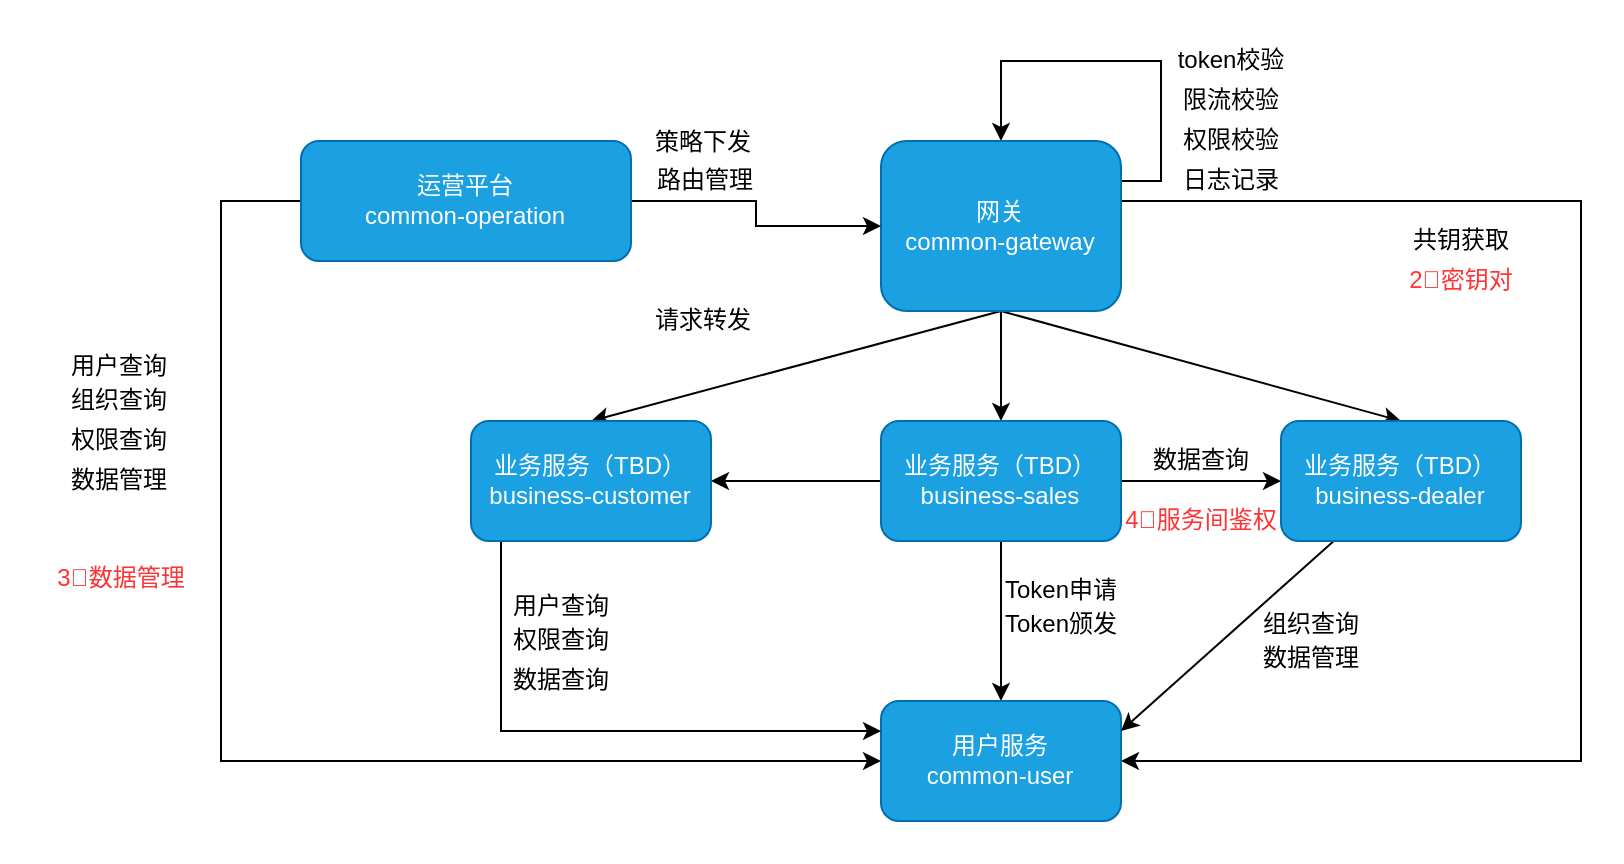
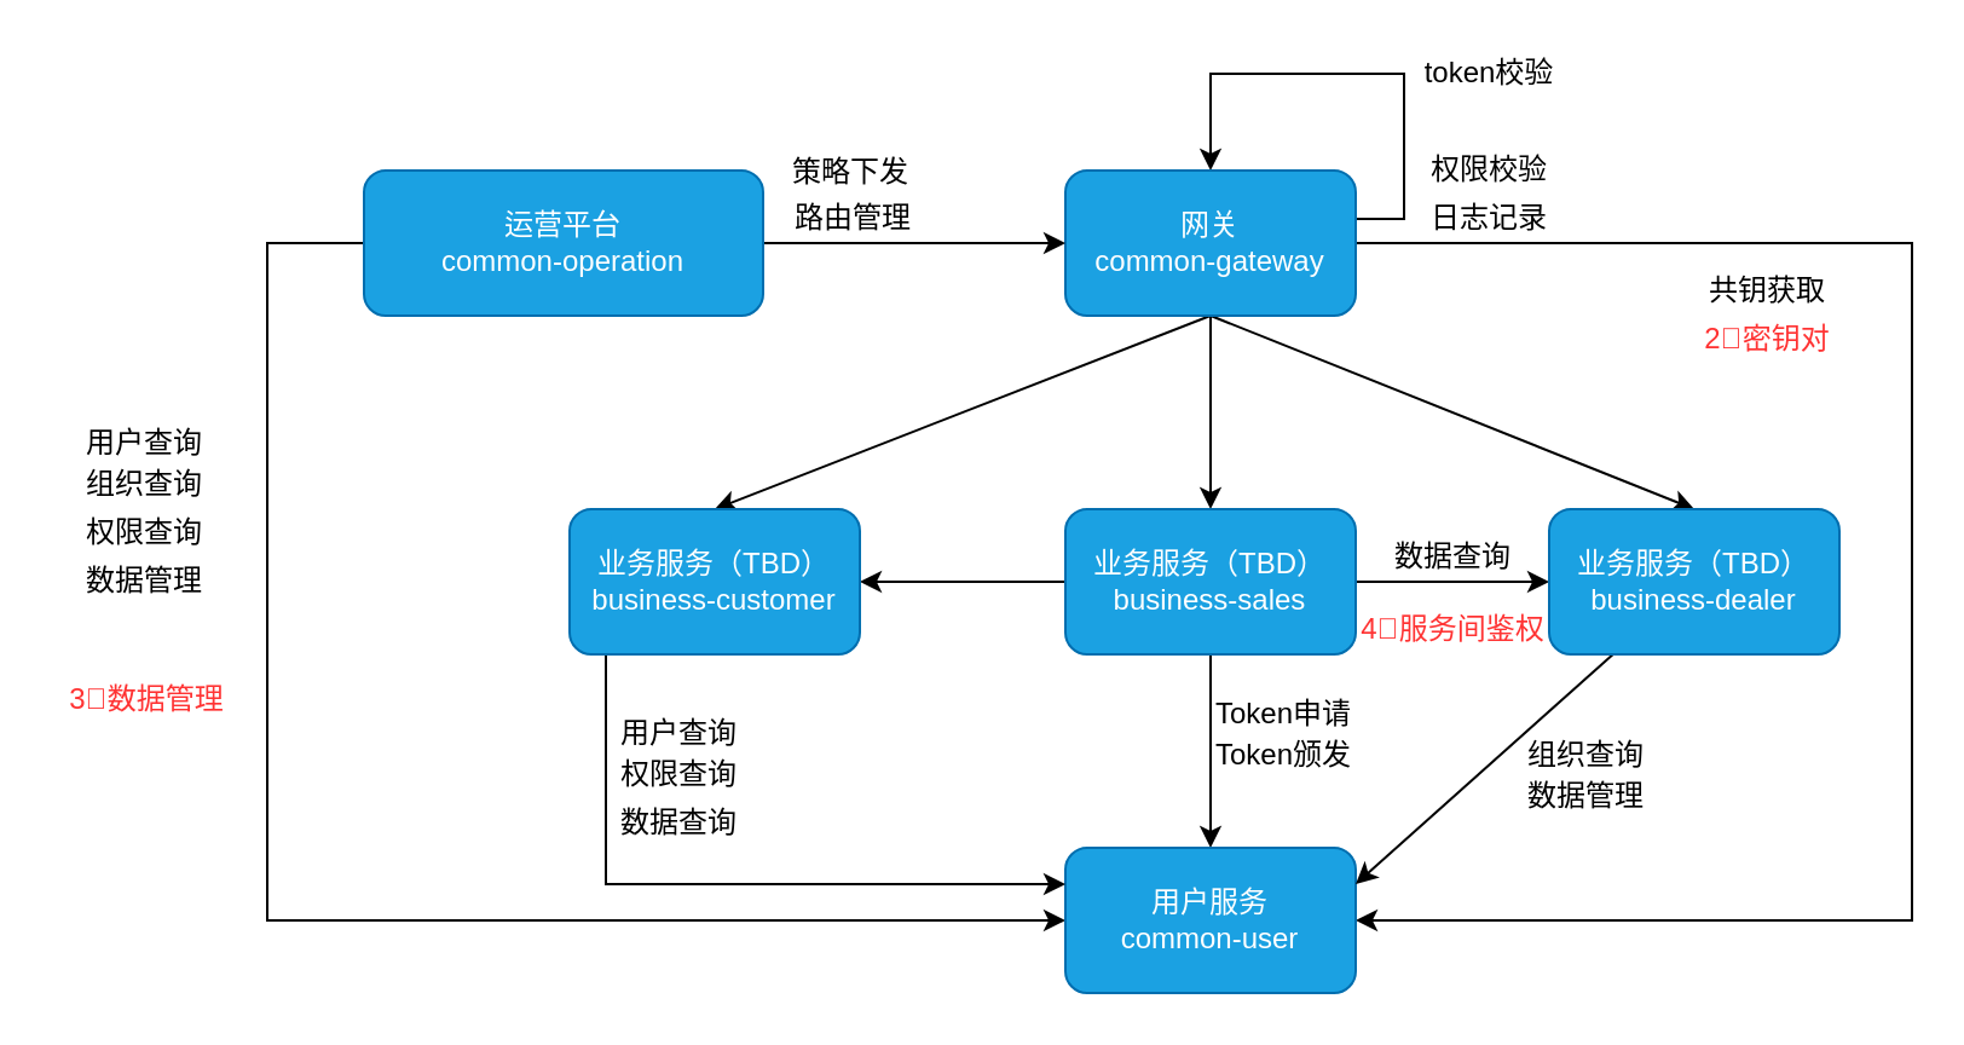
  <mxCell id="0" />
  <mxCell id="1" parent="0" />
  <mxCell id="2" style="edgeStyle=orthogonalEdgeStyle;rounded=0;orthogonalLoop=1;jettySize=auto;html=1;exitX=1;exitY=0.5;exitDx=0;exitDy=0;" edge="1" parent="1" source="7" target="7"><mxGeometry relative="1" as="geometry"><mxPoint x="500" y="-10" as="targetPoint" /><Array as="points"><mxPoint x="560" y="90" /><mxPoint x="580" y="90" /><mxPoint x="580" y="30" /><mxPoint x="500" y="30" /></Array></mxGeometry></mxCell>
  <mxCell id="3" style="rounded=0;orthogonalLoop=1;jettySize=auto;html=1;exitX=0.5;exitY=1;exitDx=0;exitDy=0;entryX=0.5;entryY=0;entryDx=0;entryDy=0;" edge="1" parent="1" source="7" target="17"><mxGeometry relative="1" as="geometry" /></mxCell>
  <mxCell id="4" style="edgeStyle=none;rounded=0;orthogonalLoop=1;jettySize=auto;html=1;entryX=0.5;entryY=0;entryDx=0;entryDy=0;" edge="1" parent="1" source="7" target="14"><mxGeometry relative="1" as="geometry" /></mxCell>
  <mxCell id="5" style="edgeStyle=none;rounded=0;orthogonalLoop=1;jettySize=auto;html=1;exitX=0.5;exitY=1;exitDx=0;exitDy=0;entryX=0.5;entryY=0;entryDx=0;entryDy=0;" edge="1" parent="1" source="7" target="19"><mxGeometry relative="1" as="geometry" /></mxCell>
  <mxCell id="6" style="edgeStyle=orthogonalEdgeStyle;rounded=0;orthogonalLoop=1;jettySize=auto;html=1;entryX=1;entryY=0.5;entryDx=0;entryDy=0;" edge="1" parent="1" source="7" target="15"><mxGeometry relative="1" as="geometry"><mxPoint x="790" y="390" as="targetPoint" /><Array as="points"><mxPoint x="790" y="100" /><mxPoint x="790" y="380" /></Array></mxGeometry></mxCell>
- <mxCell id="7" value="网关&lt;br&gt;common-gateway" style="rounded=1;whiteSpace=wrap;html=1;fillColor=#1ba1e2;strokeColor=#006EAF;fontColor=#ffffff;" vertex="1" parent="1"><mxGeometry x="440" y="70" width="120" height="85" as="geometry" /></mxCell>
+ <mxCell id="7" value="网关&lt;br&gt;common-gateway" style="rounded=1;whiteSpace=wrap;html=1;fillColor=#1ba1e2;strokeColor=#006EAF;fontColor=#ffffff;" vertex="1" parent="1"><mxGeometry x="440" y="70" width="120" height="60" as="geometry" /></mxCell>
  <mxCell id="8" style="edgeStyle=orthogonalEdgeStyle;rounded=0;orthogonalLoop=1;jettySize=auto;html=1;entryX=0;entryY=0.5;entryDx=0;entryDy=0;" edge="1" parent="1" source="10" target="7"><mxGeometry relative="1" as="geometry" /></mxCell>
  <mxCell id="9" style="edgeStyle=orthogonalEdgeStyle;rounded=0;orthogonalLoop=1;jettySize=auto;html=1;entryX=0;entryY=0.5;entryDx=0;entryDy=0;" edge="1" parent="1" source="10" target="15"><mxGeometry relative="1" as="geometry"><mxPoint x="80" y="500" as="targetPoint" /><Array as="points"><mxPoint x="110" y="100" /><mxPoint x="110" y="380" /></Array></mxGeometry></mxCell>
  <mxCell id="10" value="运营平台&lt;br&gt;common-operation" style="rounded=1;whiteSpace=wrap;html=1;fillColor=#1ba1e2;strokeColor=#006EAF;fontColor=#ffffff;" vertex="1" parent="1"><mxGeometry x="150" y="70" width="165" height="60" as="geometry" /></mxCell>
  <mxCell id="11" value="" style="edgeStyle=orthogonalEdgeStyle;rounded=0;orthogonalLoop=1;jettySize=auto;html=1;" edge="1" parent="1" source="14" target="19"><mxGeometry relative="1" as="geometry" /></mxCell>
  <mxCell id="12" value="" style="edgeStyle=orthogonalEdgeStyle;rounded=0;orthogonalLoop=1;jettySize=auto;html=1;" edge="1" parent="1" source="14" target="17"><mxGeometry relative="1" as="geometry" /></mxCell>
  <mxCell id="13" value="" style="edgeStyle=orthogonalEdgeStyle;rounded=0;orthogonalLoop=1;jettySize=auto;html=1;" edge="1" parent="1" source="14" target="15"><mxGeometry relative="1" as="geometry" /></mxCell>
  <mxCell id="14" value="业务服务（TBD）&lt;br&gt;business-sales" style="rounded=1;whiteSpace=wrap;html=1;fillColor=#1ba1e2;strokeColor=#006EAF;fontColor=#ffffff;" vertex="1" parent="1"><mxGeometry x="440" y="210" width="120" height="60" as="geometry" /></mxCell>
  <mxCell id="15" value="用户服务&lt;br&gt;common-user" style="rounded=1;whiteSpace=wrap;html=1;fillColor=#1ba1e2;strokeColor=#006EAF;fontColor=#ffffff;" vertex="1" parent="1"><mxGeometry x="440" y="350" width="120" height="60" as="geometry" /></mxCell>
  <mxCell id="16" style="edgeStyle=orthogonalEdgeStyle;rounded=0;orthogonalLoop=1;jettySize=auto;html=1;entryX=0;entryY=0.25;entryDx=0;entryDy=0;fontColor=#FF3333;" edge="1" parent="1" source="17" target="15"><mxGeometry relative="1" as="geometry"><Array as="points"><mxPoint x="250" y="365" /></Array></mxGeometry></mxCell>
  <mxCell id="17" value="业务服务（TBD）&lt;br&gt;business-customer" style="rounded=1;whiteSpace=wrap;html=1;fillColor=#1ba1e2;strokeColor=#006EAF;fontColor=#ffffff;" vertex="1" parent="1"><mxGeometry x="235" y="210" width="120" height="60" as="geometry" /></mxCell>
  <mxCell id="18" style="edgeStyle=none;rounded=0;orthogonalLoop=1;jettySize=auto;html=1;entryX=1;entryY=0.25;entryDx=0;entryDy=0;fontColor=#FF3333;" edge="1" parent="1" source="19" target="15"><mxGeometry relative="1" as="geometry" /></mxCell>
  <mxCell id="19" value="业务服务（TBD）&lt;br&gt;business-dealer" style="rounded=1;whiteSpace=wrap;html=1;fillColor=#1ba1e2;strokeColor=#006EAF;fontColor=#ffffff;" vertex="1" parent="1"><mxGeometry x="640" y="210" width="120" height="60" as="geometry" /></mxCell>
  <mxCell id="20" value="token校验" style="text;html=1;align=center;verticalAlign=middle;resizable=0;points=[];autosize=1;" vertex="1" parent="1"><mxGeometry x="580" y="20" width="70" height="20" as="geometry" /></mxCell>
- <mxCell id="21" value="限流校验" style="text;html=1;align=center;verticalAlign=middle;resizable=0;points=[];autosize=1;" vertex="1" parent="1"><mxGeometry x="585" y="40" width="60" height="20" as="geometry" /></mxCell>
  <mxCell id="22" value="权限校验" style="text;html=1;align=center;verticalAlign=middle;resizable=0;points=[];autosize=1;" vertex="1" parent="1"><mxGeometry x="585" y="60" width="60" height="20" as="geometry" /></mxCell>
  <mxCell id="23" value="日志记录" style="text;html=1;align=center;verticalAlign=middle;resizable=0;points=[];autosize=1;" vertex="1" parent="1"><mxGeometry x="585" y="80" width="60" height="20" as="geometry" /></mxCell>
  <mxCell id="24" value="策略下发" style="text;html=1;align=center;verticalAlign=middle;resizable=0;points=[];autosize=1;" vertex="1" parent="1"><mxGeometry x="321.01" y="61" width="60" height="20" as="geometry" /></mxCell>
  <mxCell id="25" value="路由管理" style="text;html=1;align=center;verticalAlign=middle;resizable=0;points=[];autosize=1;" vertex="1" parent="1"><mxGeometry x="322.01" y="80" width="60" height="20" as="geometry" /></mxCell>
  <mxCell id="26" value="用户查询" style="text;html=1;align=center;verticalAlign=middle;resizable=0;points=[];autosize=1;" vertex="1" parent="1"><mxGeometry x="29" y="173" width="60" height="20" as="geometry" /></mxCell>
  <mxCell id="27" value="组织查询" style="text;html=1;align=center;verticalAlign=middle;resizable=0;points=[];autosize=1;" vertex="1" parent="1"><mxGeometry x="29" y="190" width="60" height="20" as="geometry" /></mxCell>
  <mxCell id="28" value="权限查询" style="text;html=1;align=center;verticalAlign=middle;resizable=0;points=[];autosize=1;" vertex="1" parent="1"><mxGeometry x="29" y="210" width="60" height="20" as="geometry" /></mxCell>
  <mxCell id="29" value="数据管理" style="text;html=1;align=center;verticalAlign=middle;resizable=0;points=[];autosize=1;" vertex="1" parent="1"><mxGeometry x="29" y="230" width="60" height="20" as="geometry" /></mxCell>
  <mxCell id="30" value="2⃣️密钥对" style="text;html=1;align=center;verticalAlign=middle;resizable=0;points=[];autosize=1;fontColor=#FF3333;" vertex="1" parent="1"><mxGeometry x="700" y="130" width="60" height="20" as="geometry" /></mxCell>
  <mxCell id="31" value="&lt;font color=&quot;#000000&quot;&gt;共钥获取&lt;/font&gt;" style="text;html=1;align=center;verticalAlign=middle;resizable=0;points=[];autosize=1;fontColor=#FF3333;" vertex="1" parent="1"><mxGeometry x="700" y="110" width="60" height="20" as="geometry" /></mxCell>
  <mxCell id="32" value="3⃣️数据管理" style="text;html=1;align=center;verticalAlign=middle;resizable=0;points=[];autosize=1;fontColor=#FF3333;" vertex="1" parent="1"><mxGeometry x="20" y="279" width="80" height="20" as="geometry" /></mxCell>
  <mxCell id="33" value="4⃣️服务间鉴权" style="text;html=1;align=center;verticalAlign=middle;resizable=0;points=[];autosize=1;fontColor=#FF3333;" vertex="1" parent="1"><mxGeometry x="555" y="250" width="90" height="20" as="geometry" /></mxCell>
  <mxCell id="34" value="&lt;font color=&quot;#000000&quot;&gt;数据查询&lt;/font&gt;" style="text;html=1;align=center;verticalAlign=middle;resizable=0;points=[];autosize=1;fontColor=#FF3333;" vertex="1" parent="1"><mxGeometry x="570" y="220" width="60" height="20" as="geometry" /></mxCell>
- <mxCell id="35" value="&lt;font color=&quot;#000000&quot;&gt;请求转发&lt;/font&gt;" style="text;html=1;align=center;verticalAlign=middle;resizable=0;points=[];autosize=1;fontColor=#FF3333;" vertex="1" parent="1"><mxGeometry x="321.01" y="150" width="60" height="20" as="geometry" /></mxCell>
  <mxCell id="36" value="用户查询" style="text;html=1;align=center;verticalAlign=middle;resizable=0;points=[];autosize=1;" vertex="1" parent="1"><mxGeometry x="250" y="293" width="60" height="20" as="geometry" /></mxCell>
  <mxCell id="37" value="权限查询" style="text;html=1;align=center;verticalAlign=middle;resizable=0;points=[];autosize=1;" vertex="1" parent="1"><mxGeometry x="250" y="310" width="60" height="20" as="geometry" /></mxCell>
  <mxCell id="38" value="数据查询" style="text;html=1;align=center;verticalAlign=middle;resizable=0;points=[];autosize=1;" vertex="1" parent="1"><mxGeometry x="250" y="330" width="60" height="20" as="geometry" /></mxCell>
  <mxCell id="39" value="Token申请" style="text;html=1;align=center;verticalAlign=middle;resizable=0;points=[];autosize=1;" vertex="1" parent="1"><mxGeometry x="495" y="284.5" width="70" height="20" as="geometry" /></mxCell>
  <mxCell id="40" value="Token颁发" style="text;html=1;align=center;verticalAlign=middle;resizable=0;points=[];autosize=1;" vertex="1" parent="1"><mxGeometry x="495" y="301.5" width="70" height="20" as="geometry" /></mxCell>
  <mxCell id="41" value="组织查询" style="text;html=1;align=center;verticalAlign=middle;resizable=0;points=[];autosize=1;" vertex="1" parent="1"><mxGeometry x="625" y="301.5" width="60" height="20" as="geometry" /></mxCell>
  <mxCell id="42" value="数据管理" style="text;html=1;align=center;verticalAlign=middle;resizable=0;points=[];autosize=1;" vertex="1" parent="1"><mxGeometry x="625" y="318.5" width="60" height="20" as="geometry" /></mxCell>
